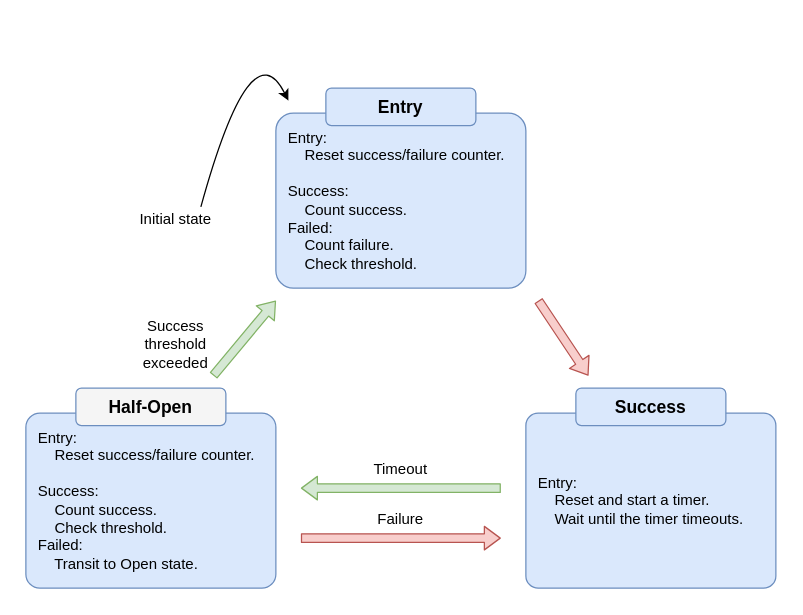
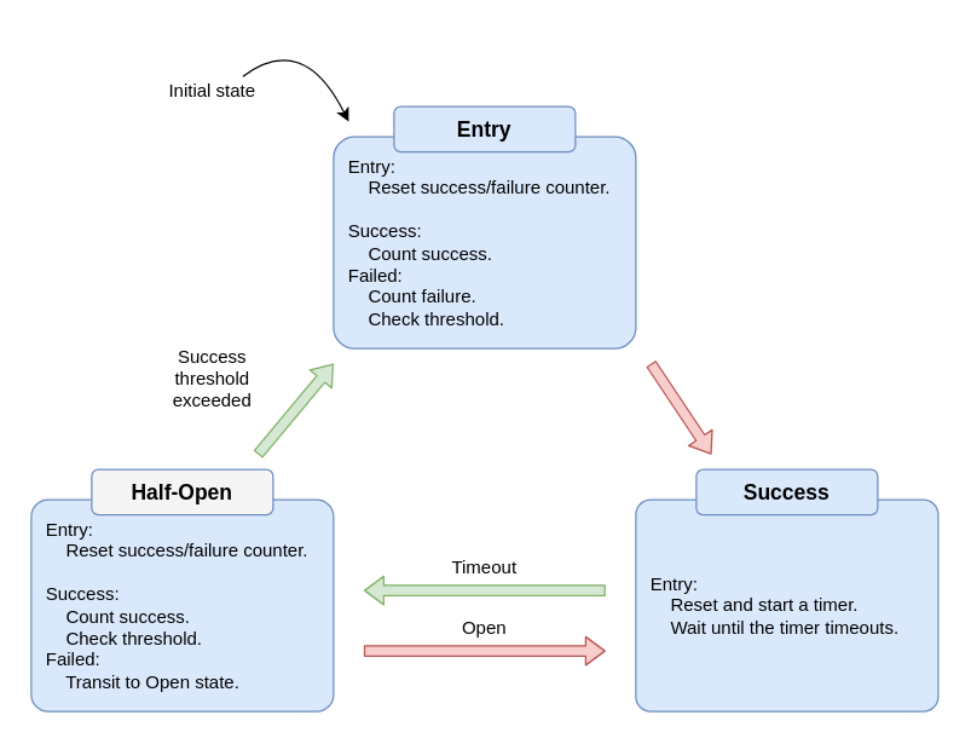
  <mxCell id="0" />
  <mxCell id="1" parent="0" />
  <mxCell id="2" value="&lt;span style=&quot;font-size: 12px;&quot;&gt;Entry:&lt;br style=&quot;font-size: 12px;&quot;&gt;&amp;nbsp; &amp;nbsp; Reset success/failure counter.&lt;br style=&quot;font-size: 12px;&quot;&gt;&lt;br&gt;Success:&lt;/span&gt;&lt;br style=&quot;border-color: var(--border-color); font-size: 12px;&quot;&gt;&lt;span style=&quot;font-size: 12px;&quot;&gt;&amp;nbsp; &amp;nbsp; Count success.&lt;/span&gt;&lt;br style=&quot;border-color: var(--border-color); font-size: 12px;&quot;&gt;&lt;span style=&quot;font-size: 12px;&quot;&gt;Failed:&lt;/span&gt;&lt;br style=&quot;border-color: var(--border-color); font-size: 12px;&quot;&gt;&lt;span style=&quot;border-color: var(--border-color); font-size: 12px;&quot;&gt;&amp;nbsp; &amp;nbsp; Count failure.&lt;/span&gt;&lt;br style=&quot;border-color: var(--border-color); font-size: 12px;&quot;&gt;&lt;span style=&quot;border-color: var(--border-color); font-size: 12px;&quot;&gt;&amp;nbsp; &amp;nbsp; Check threshold.&lt;/span&gt;" style="rounded=1;whiteSpace=wrap;html=1;fontSize=12;fillColor=#dae8fc;strokeColor=#6c8ebf;fontStyle=0;align=left;spacing=10;arcSize=10;" vertex="1" parent="1"><mxGeometry x="220" y="90" width="200" height="140" as="geometry" /></mxCell>
  <mxCell id="3" value="Entry:&lt;br&gt;&amp;nbsp; &amp;nbsp; Reset and start a timer.&lt;br&gt;&amp;nbsp; &amp;nbsp; Wait until the timer timeouts." style="rounded=1;whiteSpace=wrap;html=1;fontSize=12;fillColor=#dae8fc;strokeColor=#6c8ebf;fontStyle=0;arcSize=7;align=left;spacing=10;" vertex="1" parent="1"><mxGeometry x="420" y="330" width="200" height="140" as="geometry" /></mxCell>
  <mxCell id="4" value="&lt;font style=&quot;font-size: 12px; font-weight: normal;&quot;&gt;Entry:&lt;br style=&quot;font-size: 12px;&quot;&gt;&amp;nbsp; &amp;nbsp; Reset success/failure counter.&lt;br style=&quot;font-size: 12px;&quot;&gt;&lt;br style=&quot;font-size: 12px;&quot;&gt;Success:&lt;br style=&quot;font-size: 12px;&quot;&gt;&amp;nbsp; &amp;nbsp; Count success.&lt;br style=&quot;font-size: 12px;&quot;&gt;&amp;nbsp; &amp;nbsp; Check threshold.&lt;br style=&quot;font-size: 12px;&quot;&gt;Failed:&lt;br style=&quot;font-size: 12px;&quot;&gt;&amp;nbsp; &amp;nbsp; Transit to Open state.&lt;/font&gt;" style="rounded=1;whiteSpace=wrap;html=1;fontSize=12;fillColor=#dae8fc;strokeColor=#6c8ebf;fontStyle=1;align=left;spacing=10;arcSize=8;" vertex="1" parent="1"><mxGeometry x="20" y="330" width="200" height="140" as="geometry" /></mxCell>
  <mxCell id="5" value="Entry" style="rounded=1;whiteSpace=wrap;html=1;fontSize=14;fillColor=#dae8fc;strokeColor=#6c8ebf;fontStyle=1" parent="1" vertex="1"><mxGeometry x="260" y="70" width="120" height="30" as="geometry" /></mxCell>
  <mxCell id="6" value="Half-Open" style="rounded=1;whiteSpace=wrap;html=1;fontSize=14;fillColor=#f5f5f5;strokeColor=#6c8ebf;fontStyle=1;" parent="1" vertex="1"><mxGeometry x="60" y="310" width="120" height="30" as="geometry" /></mxCell>
  <mxCell id="7" value="Success" style="rounded=1;whiteSpace=wrap;html=1;fontSize=14;fillColor=#dae8fc;strokeColor=#6c8ebf;fontStyle=1" parent="1" vertex="1"><mxGeometry x="460" y="310" width="120" height="30" as="geometry" /></mxCell>
  <mxCell id="8" value="" style="curved=1;endArrow=classic;html=1;exitX=0.75;exitY=0;exitDx=0;exitDy=0;" edge="1" parent="1" source="9"><mxGeometry width="50" height="50" relative="1" as="geometry"><mxPoint x="140" y="30" as="sourcePoint" /><mxPoint x="230" y="80" as="targetPoint" /><Array as="points"><mxPoint x="200" y="20" /></Array></mxGeometry></mxCell>
- <mxCell id="9" value="Initial state" style="text;html=1;strokeColor=none;fillColor=none;align=center;verticalAlign=middle;whiteSpace=wrap;rounded=0;" vertex="1" parent="1"><mxGeometry x="100" y="165" width="80" height="20" as="geometry" /></mxCell>
+ <mxCell id="9" value="Initial state" style="text;html=1;strokeColor=none;fillColor=none;align=center;verticalAlign=middle;whiteSpace=wrap;rounded=0;" vertex="1" parent="1"><mxGeometry x="100" y="50" width="80" height="20" as="geometry" /></mxCell>
  <mxCell id="10" value="" style="shape=flexArrow;endArrow=classic;html=1;width=6.857;endSize=3.903;endWidth=10.939;fillColor=#d5e8d4;strokeColor=#82b366;" edge="1" parent="1"><mxGeometry width="50" height="50" relative="1" as="geometry"><mxPoint x="170" y="300" as="sourcePoint" /><mxPoint x="220" y="240" as="targetPoint" /></mxGeometry></mxCell>
  <mxCell id="11" value="" style="shape=flexArrow;endArrow=classic;html=1;width=6.857;endSize=3.903;endWidth=10.939;fillColor=#f8cecc;strokeColor=#b85450;" edge="1" parent="1"><mxGeometry width="50" height="50" relative="1" as="geometry"><mxPoint x="430" y="240" as="sourcePoint" /><mxPoint x="470" y="300" as="targetPoint" /></mxGeometry></mxCell>
  <mxCell id="12" value="" style="shape=flexArrow;endArrow=classic;html=1;width=6.857;endSize=3.903;endWidth=10.939;fillColor=#d5e8d4;strokeColor=#82b366;" edge="1" parent="1"><mxGeometry width="50" height="50" relative="1" as="geometry"><mxPoint x="400" y="390" as="sourcePoint" /><mxPoint x="240" y="390" as="targetPoint" /></mxGeometry></mxCell>
  <mxCell id="13" value="" style="shape=flexArrow;endArrow=classic;html=1;width=6.857;endSize=3.903;endWidth=10.939;fillColor=#f8cecc;strokeColor=#b85450;" edge="1" parent="1"><mxGeometry width="50" height="50" relative="1" as="geometry"><mxPoint x="240" y="430" as="sourcePoint" /><mxPoint x="400" y="430" as="targetPoint" /></mxGeometry></mxCell>
  <mxCell id="14" value="Timeout" style="text;html=1;strokeColor=none;fillColor=none;align=center;verticalAlign=middle;whiteSpace=wrap;rounded=0;" vertex="1" parent="1"><mxGeometry x="290" y="370" width="60" height="10" as="geometry" /></mxCell>
- <mxCell id="15" value="Failure" style="text;html=1;strokeColor=none;fillColor=none;align=center;verticalAlign=middle;whiteSpace=wrap;rounded=0;" vertex="1" parent="1"><mxGeometry x="290" y="410" width="60" height="10" as="geometry" /></mxCell>
- <mxCell id="16" value="Success threshold exceeded" style="text;html=1;strokeColor=none;fillColor=none;align=center;verticalAlign=middle;whiteSpace=wrap;rounded=0;" vertex="1" parent="1"><mxGeometry x="100" y="255" width="80" height="40" as="geometry" /></mxCell>
+ <mxCell id="15" value="Open" style="text;html=1;strokeColor=none;fillColor=none;align=center;verticalAlign=middle;whiteSpace=wrap;rounded=0;" vertex="1" parent="1"><mxGeometry x="290" y="410" width="60" height="10" as="geometry" /></mxCell>
+ <mxCell id="16" value="Success threshold exceeded" style="text;html=1;strokeColor=none;fillColor=none;align=center;verticalAlign=middle;whiteSpace=wrap;rounded=0;" vertex="1" parent="1"><mxGeometry x="100" y="230" width="80" height="40" as="geometry" /></mxCell>
